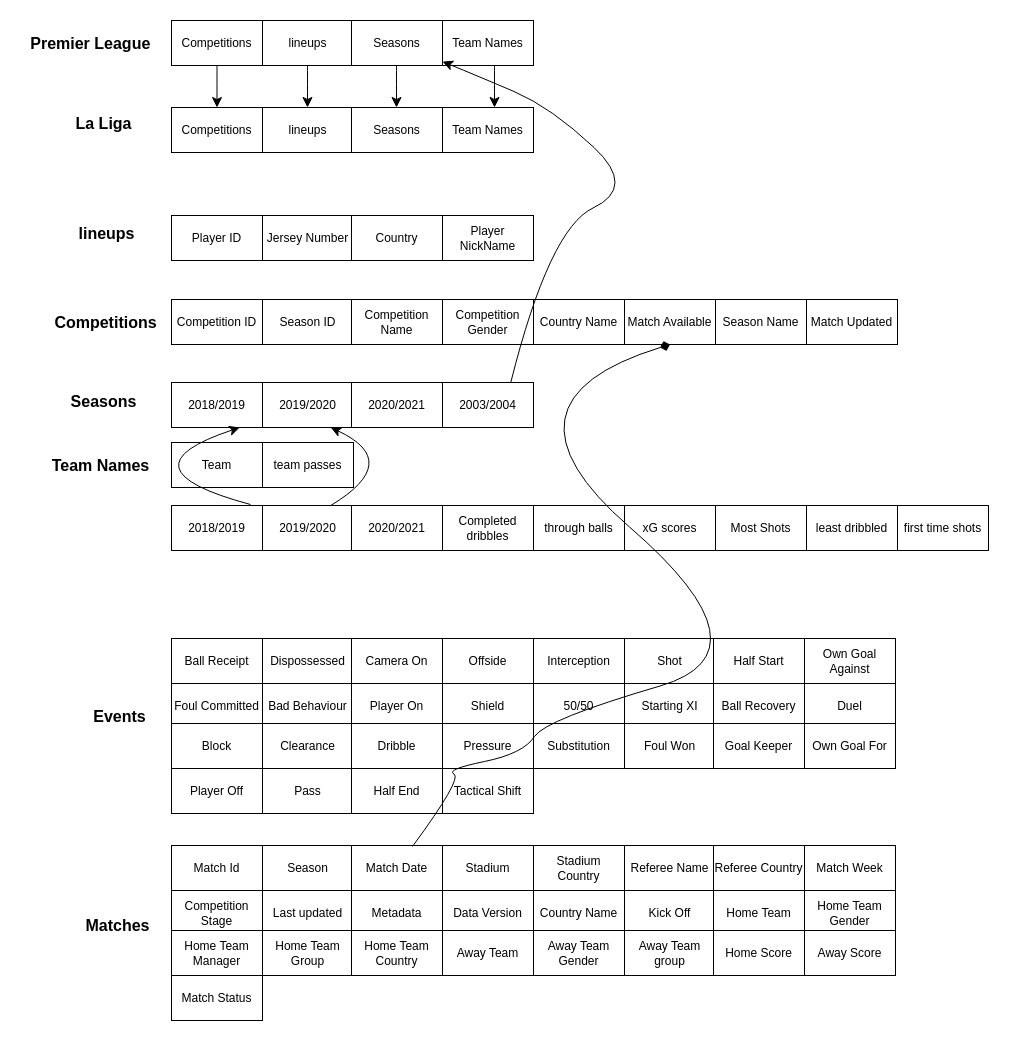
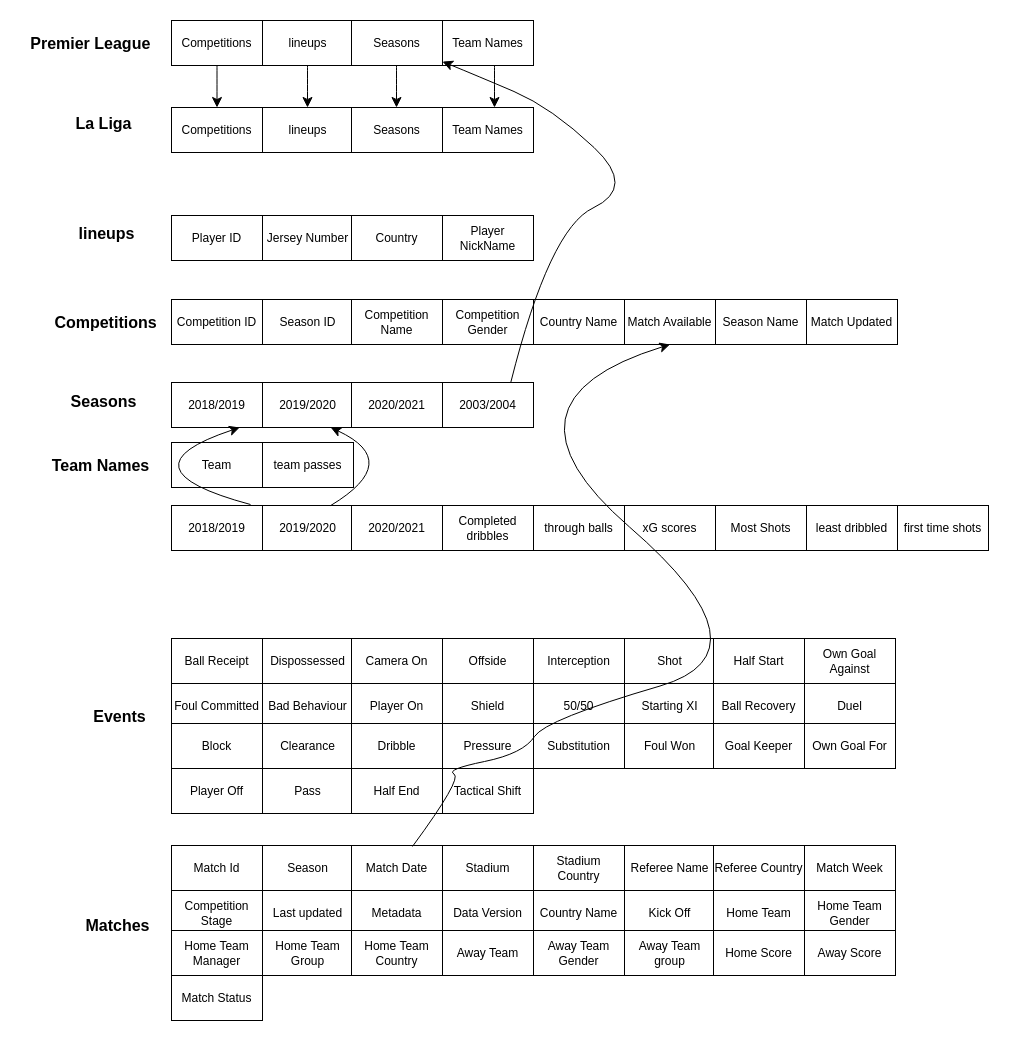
  <mxCell id="0" />
  <mxCell id="1" parent="0" />
  <mxCell id="2" value="&lt;b&gt;La Liga&lt;/b&gt;" style="text;html=1;align=center;verticalAlign=middle;resizable=0;points=[];autosize=1;strokeColor=none;fillColor=none;fontSize=16;" parent="1" vertex="1"><mxGeometry x="66" y="107" width="74" height="31" as="geometry" /></mxCell>
  <mxCell id="3" value="&lt;b&gt;Premier League&amp;nbsp;&lt;/b&gt;" style="text;html=1;align=center;verticalAlign=middle;resizable=0;points=[];autosize=1;strokeColor=none;fillColor=none;fontSize=16;" parent="1" vertex="1"><mxGeometry x="20" y="27" width="143" height="31" as="geometry" /></mxCell>
  <mxCell id="4" value="Competitions" style="text;html=1;align=center;verticalAlign=middle;resizable=0;points=[];autosize=1;strokeColor=none;fillColor=none;fontSize=16;fontStyle=1" parent="1" vertex="1"><mxGeometry x="49" y="306" width="111" height="31" as="geometry" /></mxCell>
  <mxCell id="5" value="lineups" style="text;html=1;align=center;verticalAlign=middle;resizable=0;points=[];autosize=1;strokeColor=none;fillColor=none;fontSize=16;fontStyle=1" parent="1" vertex="1"><mxGeometry x="71" y="217" width="69" height="31" as="geometry" /></mxCell>
  <mxCell id="6" value="Seasons" style="text;html=1;align=center;verticalAlign=middle;resizable=0;points=[];autosize=1;strokeColor=none;fillColor=none;fontSize=16;fontStyle=1" parent="1" vertex="1"><mxGeometry x="62.5" y="385" width="80" height="31" as="geometry" /></mxCell>
  <mxCell id="7" value="Team Names" style="text;html=1;align=center;verticalAlign=middle;resizable=0;points=[];autosize=1;strokeColor=none;fillColor=none;fontSize=16;fontStyle=1" parent="1" vertex="1"><mxGeometry x="44" y="449" width="112" height="31" as="geometry" /></mxCell>
  <mxCell id="8" value="Events" style="text;html=1;align=center;verticalAlign=middle;resizable=0;points=[];autosize=1;strokeColor=none;fillColor=none;fontSize=16;fontStyle=1" parent="1" vertex="1"><mxGeometry x="85" y="700" width="67" height="31" as="geometry" /></mxCell>
  <mxCell id="9" value="Matches" style="text;html=1;align=center;verticalAlign=middle;resizable=0;points=[];autosize=1;strokeColor=none;fillColor=none;fontSize=16;fontStyle=1" parent="1" vertex="1"><mxGeometry x="78" y="909" width="78" height="31" as="geometry" /></mxCell>
  <mxCell id="10" value="Competition ID" style="rounded=0;whiteSpace=wrap;html=1;" parent="1" vertex="1"><mxGeometry x="171" y="299" width="91" height="45" as="geometry" /></mxCell>
  <mxCell id="11" value="Season ID" style="rounded=0;whiteSpace=wrap;html=1;" parent="1" vertex="1"><mxGeometry x="262" y="299" width="91" height="45" as="geometry" /></mxCell>
  <mxCell id="12" value="Competition Name" style="rounded=0;whiteSpace=wrap;html=1;" parent="1" vertex="1"><mxGeometry x="351" y="299" width="91" height="45" as="geometry" /></mxCell>
  <mxCell id="13" value="Competition Gender" style="rounded=0;whiteSpace=wrap;html=1;" parent="1" vertex="1"><mxGeometry x="442" y="299" width="91" height="45" as="geometry" /></mxCell>
  <mxCell id="14" value="Country Name" style="rounded=0;whiteSpace=wrap;html=1;" parent="1" vertex="1"><mxGeometry x="533" y="299" width="91" height="45" as="geometry" /></mxCell>
  <mxCell id="15" value="Match Available" style="rounded=0;whiteSpace=wrap;html=1;" parent="1" vertex="1"><mxGeometry x="624" y="299" width="91" height="45" as="geometry" /></mxCell>
  <mxCell id="16" value="Season Name" style="rounded=0;whiteSpace=wrap;html=1;" parent="1" vertex="1"><mxGeometry x="715" y="299" width="91" height="45" as="geometry" /></mxCell>
  <mxCell id="17" value="Match Updated" style="rounded=0;whiteSpace=wrap;html=1;" parent="1" vertex="1"><mxGeometry x="806" y="299" width="91" height="45" as="geometry" /></mxCell>
  <mxCell id="18" value="2018/2019" style="rounded=0;whiteSpace=wrap;html=1;" parent="1" vertex="1"><mxGeometry x="171" y="505" width="91" height="45" as="geometry" /></mxCell>
  <mxCell id="19" value="2019/2020" style="rounded=0;whiteSpace=wrap;html=1;" parent="1" vertex="1"><mxGeometry x="262" y="505" width="91" height="45" as="geometry" /></mxCell>
  <mxCell id="20" value="2020/2021" style="rounded=0;whiteSpace=wrap;html=1;" parent="1" vertex="1"><mxGeometry x="351" y="505" width="91" height="45" as="geometry" /></mxCell>
  <mxCell id="21" value="Completed dribbles" style="rounded=0;whiteSpace=wrap;html=1;" parent="1" vertex="1"><mxGeometry x="442" y="505" width="91" height="45" as="geometry" /></mxCell>
  <mxCell id="22" value="through balls" style="rounded=0;whiteSpace=wrap;html=1;" parent="1" vertex="1"><mxGeometry x="533" y="505" width="91" height="45" as="geometry" /></mxCell>
  <mxCell id="23" value="xG scores" style="rounded=0;whiteSpace=wrap;html=1;" parent="1" vertex="1"><mxGeometry x="624" y="505" width="91" height="45" as="geometry" /></mxCell>
  <mxCell id="24" value="Most Shots" style="rounded=0;whiteSpace=wrap;html=1;" parent="1" vertex="1"><mxGeometry x="715" y="505" width="91" height="45" as="geometry" /></mxCell>
  <mxCell id="25" value="least dribbled" style="rounded=0;whiteSpace=wrap;html=1;" parent="1" vertex="1"><mxGeometry x="806" y="505" width="91" height="45" as="geometry" /></mxCell>
  <mxCell id="26" value="first time shots" style="rounded=0;whiteSpace=wrap;html=1;" parent="1" vertex="1"><mxGeometry x="897" y="505" width="91" height="45" as="geometry" /></mxCell>
  <mxCell id="27" value="Ball Receipt" style="rounded=0;whiteSpace=wrap;html=1;" parent="1" vertex="1"><mxGeometry x="171" y="638" width="91" height="45" as="geometry" /></mxCell>
  <mxCell id="28" value="Dispossessed" style="rounded=0;whiteSpace=wrap;html=1;" parent="1" vertex="1"><mxGeometry x="262" y="638" width="91" height="45" as="geometry" /></mxCell>
  <mxCell id="29" value="Camera On" style="rounded=0;whiteSpace=wrap;html=1;" parent="1" vertex="1"><mxGeometry x="351" y="638" width="91" height="45" as="geometry" /></mxCell>
  <mxCell id="30" value="Offside" style="rounded=0;whiteSpace=wrap;html=1;" parent="1" vertex="1"><mxGeometry x="442" y="638" width="91" height="45" as="geometry" /></mxCell>
  <mxCell id="31" value="Interception" style="rounded=0;whiteSpace=wrap;html=1;" parent="1" vertex="1"><mxGeometry x="533" y="638" width="91" height="45" as="geometry" /></mxCell>
  <mxCell id="32" value="Shot" style="rounded=0;whiteSpace=wrap;html=1;" parent="1" vertex="1"><mxGeometry x="624" y="638" width="91" height="45" as="geometry" /></mxCell>
  <mxCell id="33" value="Half Start" style="rounded=0;whiteSpace=wrap;html=1;" parent="1" vertex="1"><mxGeometry x="713" y="638" width="91" height="45" as="geometry" /></mxCell>
  <mxCell id="34" value="Own Goal Against" style="rounded=0;whiteSpace=wrap;html=1;" parent="1" vertex="1"><mxGeometry x="804" y="638" width="91" height="45" as="geometry" /></mxCell>
  <mxCell id="35" value="Foul Committed" style="rounded=0;whiteSpace=wrap;html=1;" parent="1" vertex="1"><mxGeometry x="171" y="683" width="91" height="45" as="geometry" /></mxCell>
  <mxCell id="36" value="Bad Behaviour" style="rounded=0;whiteSpace=wrap;html=1;" parent="1" vertex="1"><mxGeometry x="262" y="683" width="91" height="45" as="geometry" /></mxCell>
  <mxCell id="37" value="Player On" style="rounded=0;whiteSpace=wrap;html=1;" parent="1" vertex="1"><mxGeometry x="351" y="683" width="91" height="45" as="geometry" /></mxCell>
  <mxCell id="38" value="Shield" style="rounded=0;whiteSpace=wrap;html=1;" parent="1" vertex="1"><mxGeometry x="442" y="683" width="91" height="45" as="geometry" /></mxCell>
  <mxCell id="39" value="50/50" style="rounded=0;whiteSpace=wrap;html=1;" parent="1" vertex="1"><mxGeometry x="533" y="683" width="91" height="45" as="geometry" /></mxCell>
  <mxCell id="40" value="Starting XI" style="rounded=0;whiteSpace=wrap;html=1;" parent="1" vertex="1"><mxGeometry x="624" y="683" width="91" height="45" as="geometry" /></mxCell>
  <mxCell id="41" value="Ball Recovery" style="rounded=0;whiteSpace=wrap;html=1;" parent="1" vertex="1"><mxGeometry x="713" y="683" width="91" height="45" as="geometry" /></mxCell>
  <mxCell id="42" value="Duel" style="rounded=0;whiteSpace=wrap;html=1;" parent="1" vertex="1"><mxGeometry x="804" y="683" width="91" height="45" as="geometry" /></mxCell>
  <mxCell id="43" value="Block" style="rounded=0;whiteSpace=wrap;html=1;" parent="1" vertex="1"><mxGeometry x="171" y="723" width="91" height="45" as="geometry" /></mxCell>
  <mxCell id="44" value="Clearance" style="rounded=0;whiteSpace=wrap;html=1;" parent="1" vertex="1"><mxGeometry x="262" y="723" width="91" height="45" as="geometry" /></mxCell>
  <mxCell id="45" value="Dribble" style="rounded=0;whiteSpace=wrap;html=1;" parent="1" vertex="1"><mxGeometry x="351" y="723" width="91" height="45" as="geometry" /></mxCell>
  <mxCell id="46" value="Pressure" style="rounded=0;whiteSpace=wrap;html=1;" parent="1" vertex="1"><mxGeometry x="442" y="723" width="91" height="45" as="geometry" /></mxCell>
  <mxCell id="47" value="Substitution" style="rounded=0;whiteSpace=wrap;html=1;" parent="1" vertex="1"><mxGeometry x="533" y="723" width="91" height="45" as="geometry" /></mxCell>
  <mxCell id="48" value="Foul Won" style="rounded=0;whiteSpace=wrap;html=1;" parent="1" vertex="1"><mxGeometry x="624" y="723" width="91" height="45" as="geometry" /></mxCell>
  <mxCell id="49" value="Goal Keeper" style="rounded=0;whiteSpace=wrap;html=1;" parent="1" vertex="1"><mxGeometry x="713" y="723" width="91" height="45" as="geometry" /></mxCell>
  <mxCell id="50" value="Own Goal For" style="rounded=0;whiteSpace=wrap;html=1;" parent="1" vertex="1"><mxGeometry x="804" y="723" width="91" height="45" as="geometry" /></mxCell>
  <mxCell id="51" value="Player Off" style="rounded=0;whiteSpace=wrap;html=1;" parent="1" vertex="1"><mxGeometry x="171" y="768" width="91" height="45" as="geometry" /></mxCell>
  <mxCell id="52" value="Pass" style="rounded=0;whiteSpace=wrap;html=1;" parent="1" vertex="1"><mxGeometry x="262" y="768" width="91" height="45" as="geometry" /></mxCell>
  <mxCell id="53" value="Half End" style="rounded=0;whiteSpace=wrap;html=1;" parent="1" vertex="1"><mxGeometry x="351" y="768" width="91" height="45" as="geometry" /></mxCell>
  <mxCell id="54" value="Tactical Shift" style="rounded=0;whiteSpace=wrap;html=1;" parent="1" vertex="1"><mxGeometry x="442" y="768" width="91" height="45" as="geometry" /></mxCell>
  <mxCell id="55" value="Match Id" style="rounded=0;whiteSpace=wrap;html=1;" parent="1" vertex="1"><mxGeometry x="171" y="845" width="91" height="45" as="geometry" /></mxCell>
  <mxCell id="56" value="Season" style="rounded=0;whiteSpace=wrap;html=1;" parent="1" vertex="1"><mxGeometry x="262" y="845" width="91" height="45" as="geometry" /></mxCell>
  <mxCell id="57" value="Match Date" style="rounded=0;whiteSpace=wrap;html=1;" parent="1" vertex="1"><mxGeometry x="351" y="845" width="91" height="45" as="geometry" /></mxCell>
  <mxCell id="58" value="Stadium" style="rounded=0;whiteSpace=wrap;html=1;" parent="1" vertex="1"><mxGeometry x="442" y="845" width="91" height="45" as="geometry" /></mxCell>
  <mxCell id="59" value="Stadium Country" style="rounded=0;whiteSpace=wrap;html=1;" parent="1" vertex="1"><mxGeometry x="533" y="845" width="91" height="45" as="geometry" /></mxCell>
  <mxCell id="60" value="Referee Name" style="rounded=0;whiteSpace=wrap;html=1;" parent="1" vertex="1"><mxGeometry x="624" y="845" width="91" height="45" as="geometry" /></mxCell>
  <mxCell id="61" value="Referee Country" style="rounded=0;whiteSpace=wrap;html=1;" parent="1" vertex="1"><mxGeometry x="713" y="845" width="91" height="45" as="geometry" /></mxCell>
  <mxCell id="62" value="Match Week" style="rounded=0;whiteSpace=wrap;html=1;" parent="1" vertex="1"><mxGeometry x="804" y="845" width="91" height="45" as="geometry" /></mxCell>
  <mxCell id="63" value="Competition Stage" style="rounded=0;whiteSpace=wrap;html=1;" parent="1" vertex="1"><mxGeometry x="171" y="890" width="91" height="45" as="geometry" /></mxCell>
  <mxCell id="64" value="Last updated" style="rounded=0;whiteSpace=wrap;html=1;" parent="1" vertex="1"><mxGeometry x="262" y="890" width="91" height="45" as="geometry" /></mxCell>
  <mxCell id="65" value="Metadata" style="rounded=0;whiteSpace=wrap;html=1;" parent="1" vertex="1"><mxGeometry x="351" y="890" width="91" height="45" as="geometry" /></mxCell>
  <mxCell id="66" value="Data Version" style="rounded=0;whiteSpace=wrap;html=1;" parent="1" vertex="1"><mxGeometry x="442" y="890" width="91" height="45" as="geometry" /></mxCell>
  <mxCell id="67" value="Country Name" style="rounded=0;whiteSpace=wrap;html=1;" parent="1" vertex="1"><mxGeometry x="533" y="890" width="91" height="45" as="geometry" /></mxCell>
  <mxCell id="68" value="Kick Off" style="rounded=0;whiteSpace=wrap;html=1;" parent="1" vertex="1"><mxGeometry x="624" y="890" width="91" height="45" as="geometry" /></mxCell>
  <mxCell id="69" value="Home Team" style="rounded=0;whiteSpace=wrap;html=1;" parent="1" vertex="1"><mxGeometry x="713" y="890" width="91" height="45" as="geometry" /></mxCell>
  <mxCell id="70" value="Home Team Gender" style="rounded=0;whiteSpace=wrap;html=1;" parent="1" vertex="1"><mxGeometry x="804" y="890" width="91" height="45" as="geometry" /></mxCell>
  <mxCell id="71" value="Home Team Manager" style="rounded=0;whiteSpace=wrap;html=1;" parent="1" vertex="1"><mxGeometry x="171" y="930" width="91" height="45" as="geometry" /></mxCell>
  <mxCell id="72" value="Home Team Group" style="rounded=0;whiteSpace=wrap;html=1;" parent="1" vertex="1"><mxGeometry x="262" y="930" width="91" height="45" as="geometry" /></mxCell>
  <mxCell id="73" value="Home Team Country" style="rounded=0;whiteSpace=wrap;html=1;" parent="1" vertex="1"><mxGeometry x="351" y="930" width="91" height="45" as="geometry" /></mxCell>
  <mxCell id="74" value="Away Team" style="rounded=0;whiteSpace=wrap;html=1;" parent="1" vertex="1"><mxGeometry x="442" y="930" width="91" height="45" as="geometry" /></mxCell>
  <mxCell id="75" value="Away Team Gender" style="rounded=0;whiteSpace=wrap;html=1;" parent="1" vertex="1"><mxGeometry x="533" y="930" width="91" height="45" as="geometry" /></mxCell>
  <mxCell id="76" value="Away Team group" style="rounded=0;whiteSpace=wrap;html=1;" parent="1" vertex="1"><mxGeometry x="624" y="930" width="91" height="45" as="geometry" /></mxCell>
  <mxCell id="77" value="Home Score" style="rounded=0;whiteSpace=wrap;html=1;" parent="1" vertex="1"><mxGeometry x="713" y="930" width="91" height="45" as="geometry" /></mxCell>
  <mxCell id="78" value="Away Score" style="rounded=0;whiteSpace=wrap;html=1;" parent="1" vertex="1"><mxGeometry x="804" y="930" width="91" height="45" as="geometry" /></mxCell>
  <mxCell id="79" value="Match Status" style="rounded=0;whiteSpace=wrap;html=1;" parent="1" vertex="1"><mxGeometry x="171" y="975" width="91" height="45" as="geometry" /></mxCell>
  <mxCell id="80" value="Team" style="rounded=0;whiteSpace=wrap;html=1;" parent="1" vertex="1"><mxGeometry x="171" y="442" width="91" height="45" as="geometry" /></mxCell>
  <mxCell id="81" value="team passes" style="rounded=0;whiteSpace=wrap;html=1;" parent="1" vertex="1"><mxGeometry x="262" y="442" width="91" height="45" as="geometry" /></mxCell>
  <mxCell id="82" value="2018/2019" style="rounded=0;whiteSpace=wrap;html=1;" parent="1" vertex="1"><mxGeometry x="171" y="382" width="91" height="45" as="geometry" /></mxCell>
  <mxCell id="83" value="2019/2020" style="rounded=0;whiteSpace=wrap;html=1;" parent="1" vertex="1"><mxGeometry x="262" y="382" width="91" height="45" as="geometry" /></mxCell>
  <mxCell id="84" value="2020/2021" style="rounded=0;whiteSpace=wrap;html=1;" parent="1" vertex="1"><mxGeometry x="351" y="382" width="91" height="45" as="geometry" /></mxCell>
  <mxCell id="85" value="2003/2004" style="rounded=0;whiteSpace=wrap;html=1;" parent="1" vertex="1"><mxGeometry x="442" y="382" width="91" height="45" as="geometry" /></mxCell>
  <mxCell id="86" value="Player ID" style="rounded=0;whiteSpace=wrap;html=1;" parent="1" vertex="1"><mxGeometry x="171" y="215" width="91" height="45" as="geometry" /></mxCell>
  <mxCell id="87" value="Jersey Number" style="rounded=0;whiteSpace=wrap;html=1;" parent="1" vertex="1"><mxGeometry x="262" y="215" width="91" height="45" as="geometry" /></mxCell>
  <mxCell id="88" value="Country" style="rounded=0;whiteSpace=wrap;html=1;" parent="1" vertex="1"><mxGeometry x="351" y="215" width="91" height="45" as="geometry" /></mxCell>
  <mxCell id="89" value="Player NickName" style="rounded=0;whiteSpace=wrap;html=1;" parent="1" vertex="1"><mxGeometry x="442" y="215" width="91" height="45" as="geometry" /></mxCell>
  <mxCell id="90" value="Competitions" style="rounded=0;whiteSpace=wrap;html=1;" parent="1" vertex="1"><mxGeometry x="171" y="107" width="91" height="45" as="geometry" /></mxCell>
  <mxCell id="91" value="lineups" style="rounded=0;whiteSpace=wrap;html=1;" parent="1" vertex="1"><mxGeometry x="262" y="107" width="91" height="45" as="geometry" /></mxCell>
  <mxCell id="92" value="Seasons" style="rounded=0;whiteSpace=wrap;html=1;" parent="1" vertex="1"><mxGeometry x="351" y="107" width="91" height="45" as="geometry" /></mxCell>
  <mxCell id="93" value="Team Names" style="rounded=0;whiteSpace=wrap;html=1;" parent="1" vertex="1"><mxGeometry x="442" y="107" width="91" height="45" as="geometry" /></mxCell>
  <mxCell id="94" value="Competitions" style="rounded=0;whiteSpace=wrap;html=1;" parent="1" vertex="1"><mxGeometry x="171" y="20" width="91" height="45" as="geometry" /></mxCell>
  <mxCell id="95" value="lineups" style="rounded=0;whiteSpace=wrap;html=1;" parent="1" vertex="1"><mxGeometry x="262" y="20" width="91" height="45" as="geometry" /></mxCell>
  <mxCell id="96" value="Seasons" style="rounded=0;whiteSpace=wrap;html=1;" parent="1" vertex="1"><mxGeometry x="351" y="20" width="91" height="45" as="geometry" /></mxCell>
  <mxCell id="97" value="Team Names" style="rounded=0;whiteSpace=wrap;html=1;" parent="1" vertex="1"><mxGeometry x="442" y="20" width="91" height="45" as="geometry" /></mxCell>
  <mxCell id="98" value="" style="endArrow=classic;html=1;rounded=0;fontSize=12;startSize=8;endSize=8;curved=1;" parent="1" source="94" target="90" edge="1"><mxGeometry width="50" height="50" relative="1" as="geometry"><mxPoint x="251" y="415" as="sourcePoint" /><mxPoint x="301" y="365" as="targetPoint" /></mxGeometry></mxCell>
  <mxCell id="99" value="" style="endArrow=classic;html=1;rounded=0;fontSize=12;startSize=8;endSize=8;curved=1;" parent="1" edge="1"><mxGeometry width="50" height="50" relative="1" as="geometry"><mxPoint x="307" y="65" as="sourcePoint" /><mxPoint x="307" y="107" as="targetPoint" /></mxGeometry></mxCell>
  <mxCell id="100" value="" style="endArrow=classic;html=1;rounded=0;fontSize=12;startSize=8;endSize=8;curved=1;" parent="1" edge="1"><mxGeometry width="50" height="50" relative="1" as="geometry"><mxPoint x="396" y="65" as="sourcePoint" /><mxPoint x="396" y="107" as="targetPoint" /></mxGeometry></mxCell>
  <mxCell id="101" value="" style="endArrow=classic;html=1;rounded=0;fontSize=12;startSize=8;endSize=8;curved=1;" parent="1" edge="1"><mxGeometry width="50" height="50" relative="1" as="geometry"><mxPoint x="494" y="65" as="sourcePoint" /><mxPoint x="494" y="107" as="targetPoint" /></mxGeometry></mxCell>
  <mxCell id="102" value="" style="endArrow=classic;html=1;rounded=0;fontSize=12;startSize=8;endSize=8;curved=1;entryX=0.75;entryY=1;entryDx=0;entryDy=0;exitX=0.868;exitY=-0.022;exitDx=0;exitDy=0;exitPerimeter=0;" parent="1" source="18" target="82" edge="1"><mxGeometry width="50" height="50" relative="1" as="geometry"><mxPoint x="375" y="615" as="sourcePoint" /><mxPoint x="425" y="565" as="targetPoint" /><Array as="points"><mxPoint x="116" y="468" /></Array></mxGeometry></mxCell>
  <mxCell id="103" value="" style="endArrow=classic;html=1;rounded=0;fontSize=12;startSize=8;endSize=8;curved=1;entryX=0.75;entryY=1;entryDx=0;entryDy=0;exitX=0.75;exitY=0;exitDx=0;exitDy=0;" parent="1" source="19" target="83" edge="1"><mxGeometry width="50" height="50" relative="1" as="geometry"><mxPoint x="375" y="615" as="sourcePoint" /><mxPoint x="425" y="565" as="targetPoint" /><Array as="points"><mxPoint x="403" y="461" /></Array></mxGeometry></mxCell>
  <mxCell id="104" value="" style="endArrow=classic;html=1;rounded=0;fontSize=12;startSize=8;endSize=8;curved=1;exitX=0.75;exitY=0;exitDx=0;exitDy=0;" parent="1" source="85" target="96" edge="1"><mxGeometry width="50" height="50" relative="1" as="geometry"><mxPoint x="335" y="415" as="sourcePoint" /><mxPoint x="385" y="365" as="targetPoint" /><Array as="points"><mxPoint x="549" y="228" /><mxPoint x="636" y="187" /><mxPoint x="551" y="107" /><mxPoint x="476" y="75" /></Array></mxGeometry></mxCell>
- <mxCell id="105" value="" style="endArrow=diamond;html=1;rounded=0;fontSize=12;startSize=8;endSize=8;curved=1;exitX=0.67;exitY=0.022;exitDx=0;exitDy=0;exitPerimeter=0;entryX=0.5;entryY=1;entryDx=0;entryDy=0;" parent="1" source="57" target="15" edge="1"><mxGeometry width="50" height="50" relative="1" as="geometry"><mxPoint x="507" y="715" as="sourcePoint" /><mxPoint x="557" y="665" as="targetPoint" /><Array as="points"><mxPoint x="462" y="778" /><mxPoint x="445" y="769" /><mxPoint x="523" y="753" /><mxPoint x="545" y="719" /><mxPoint x="774" y="652" /><mxPoint x="484" y="401" /></Array></mxGeometry></mxCell>
+ <mxCell id="105" value="" style="endArrow=classic;html=1;rounded=0;fontSize=12;startSize=8;endSize=8;curved=1;exitX=0.67;exitY=0.022;exitDx=0;exitDy=0;exitPerimeter=0;entryX=0.5;entryY=1;entryDx=0;entryDy=0;" parent="1" source="57" target="15" edge="1"><mxGeometry width="50" height="50" relative="1" as="geometry"><mxPoint x="507" y="715" as="sourcePoint" /><mxPoint x="557" y="665" as="targetPoint" /><Array as="points"><mxPoint x="462" y="778" /><mxPoint x="445" y="769" /><mxPoint x="523" y="753" /><mxPoint x="545" y="719" /><mxPoint x="774" y="652" /><mxPoint x="484" y="401" /></Array></mxGeometry></mxCell>
